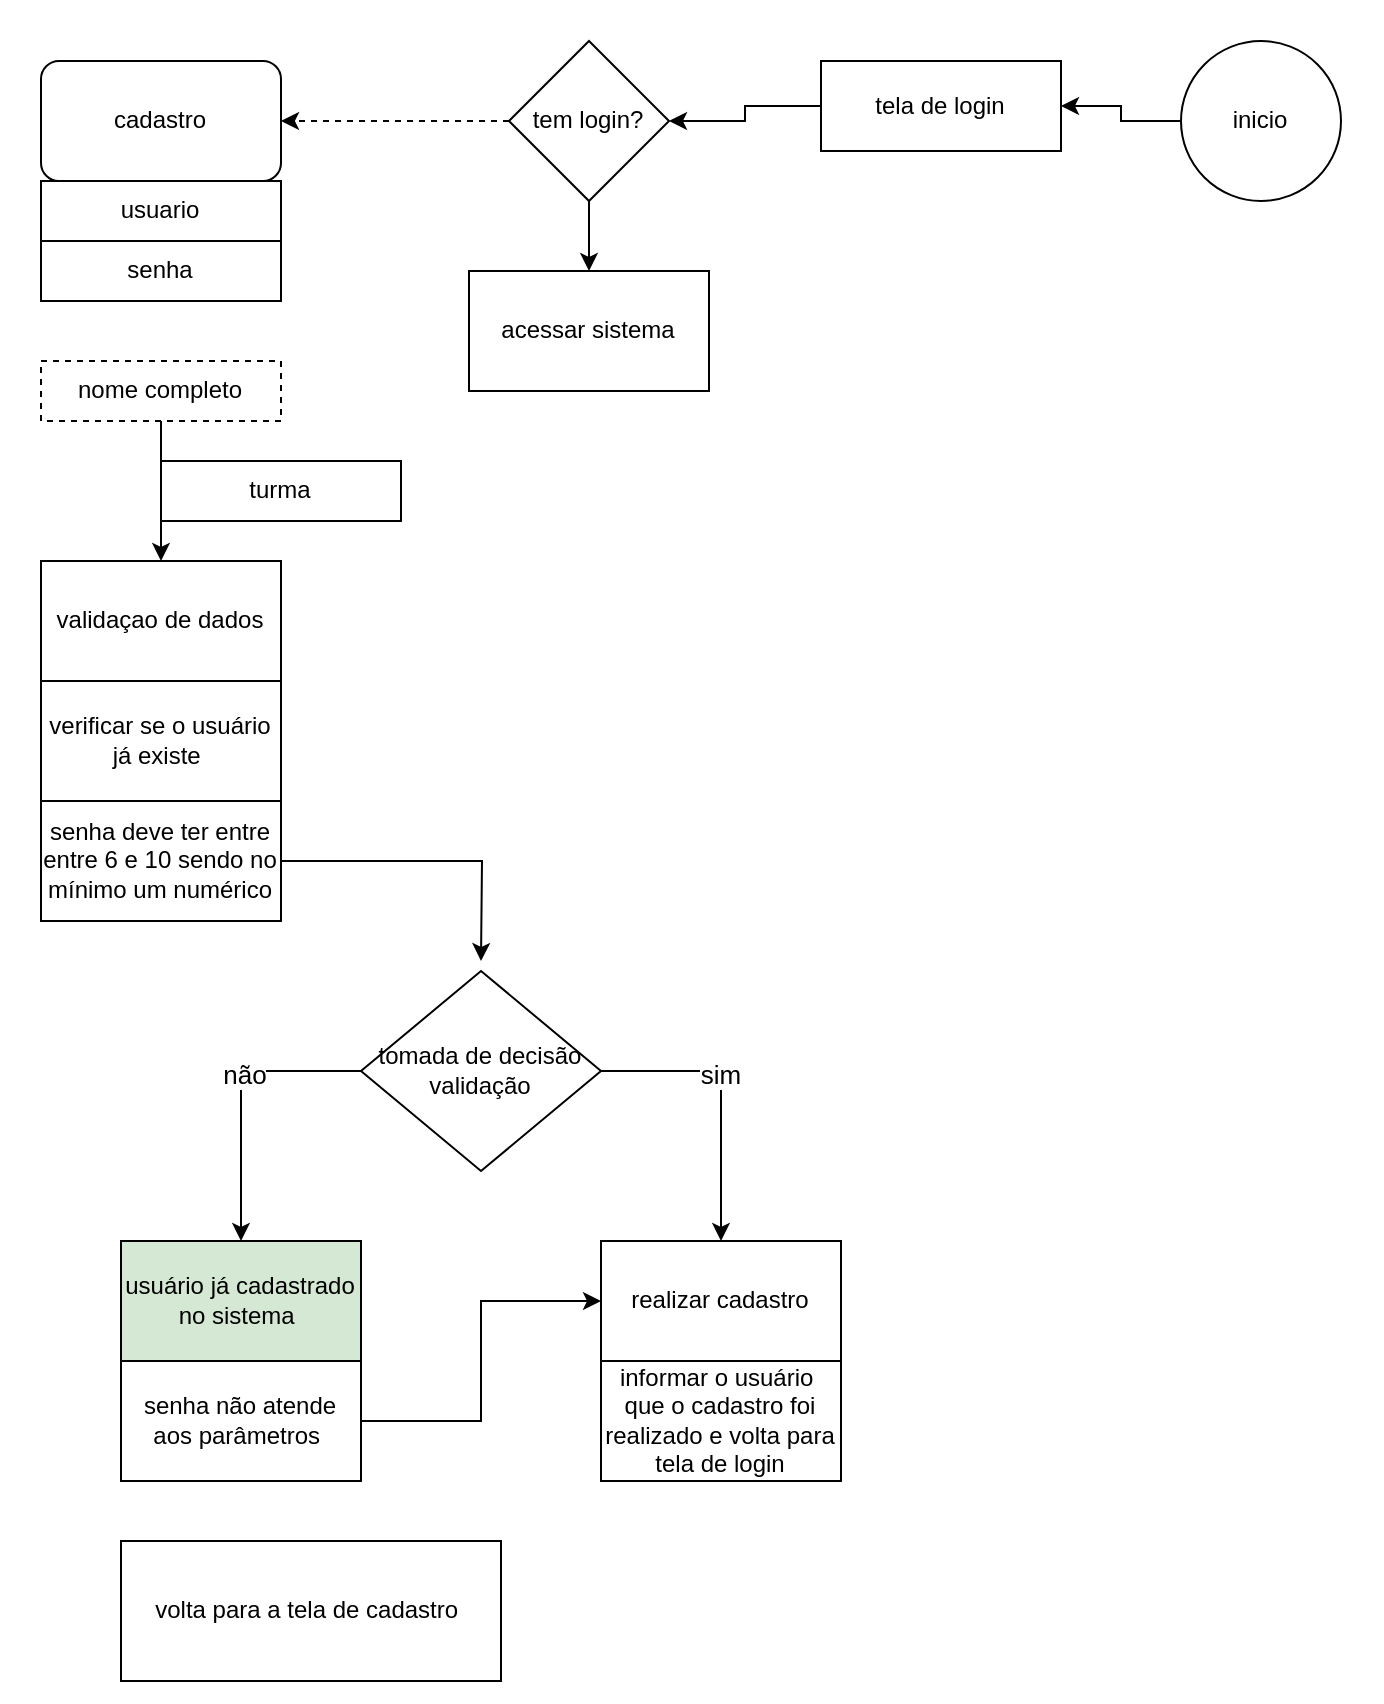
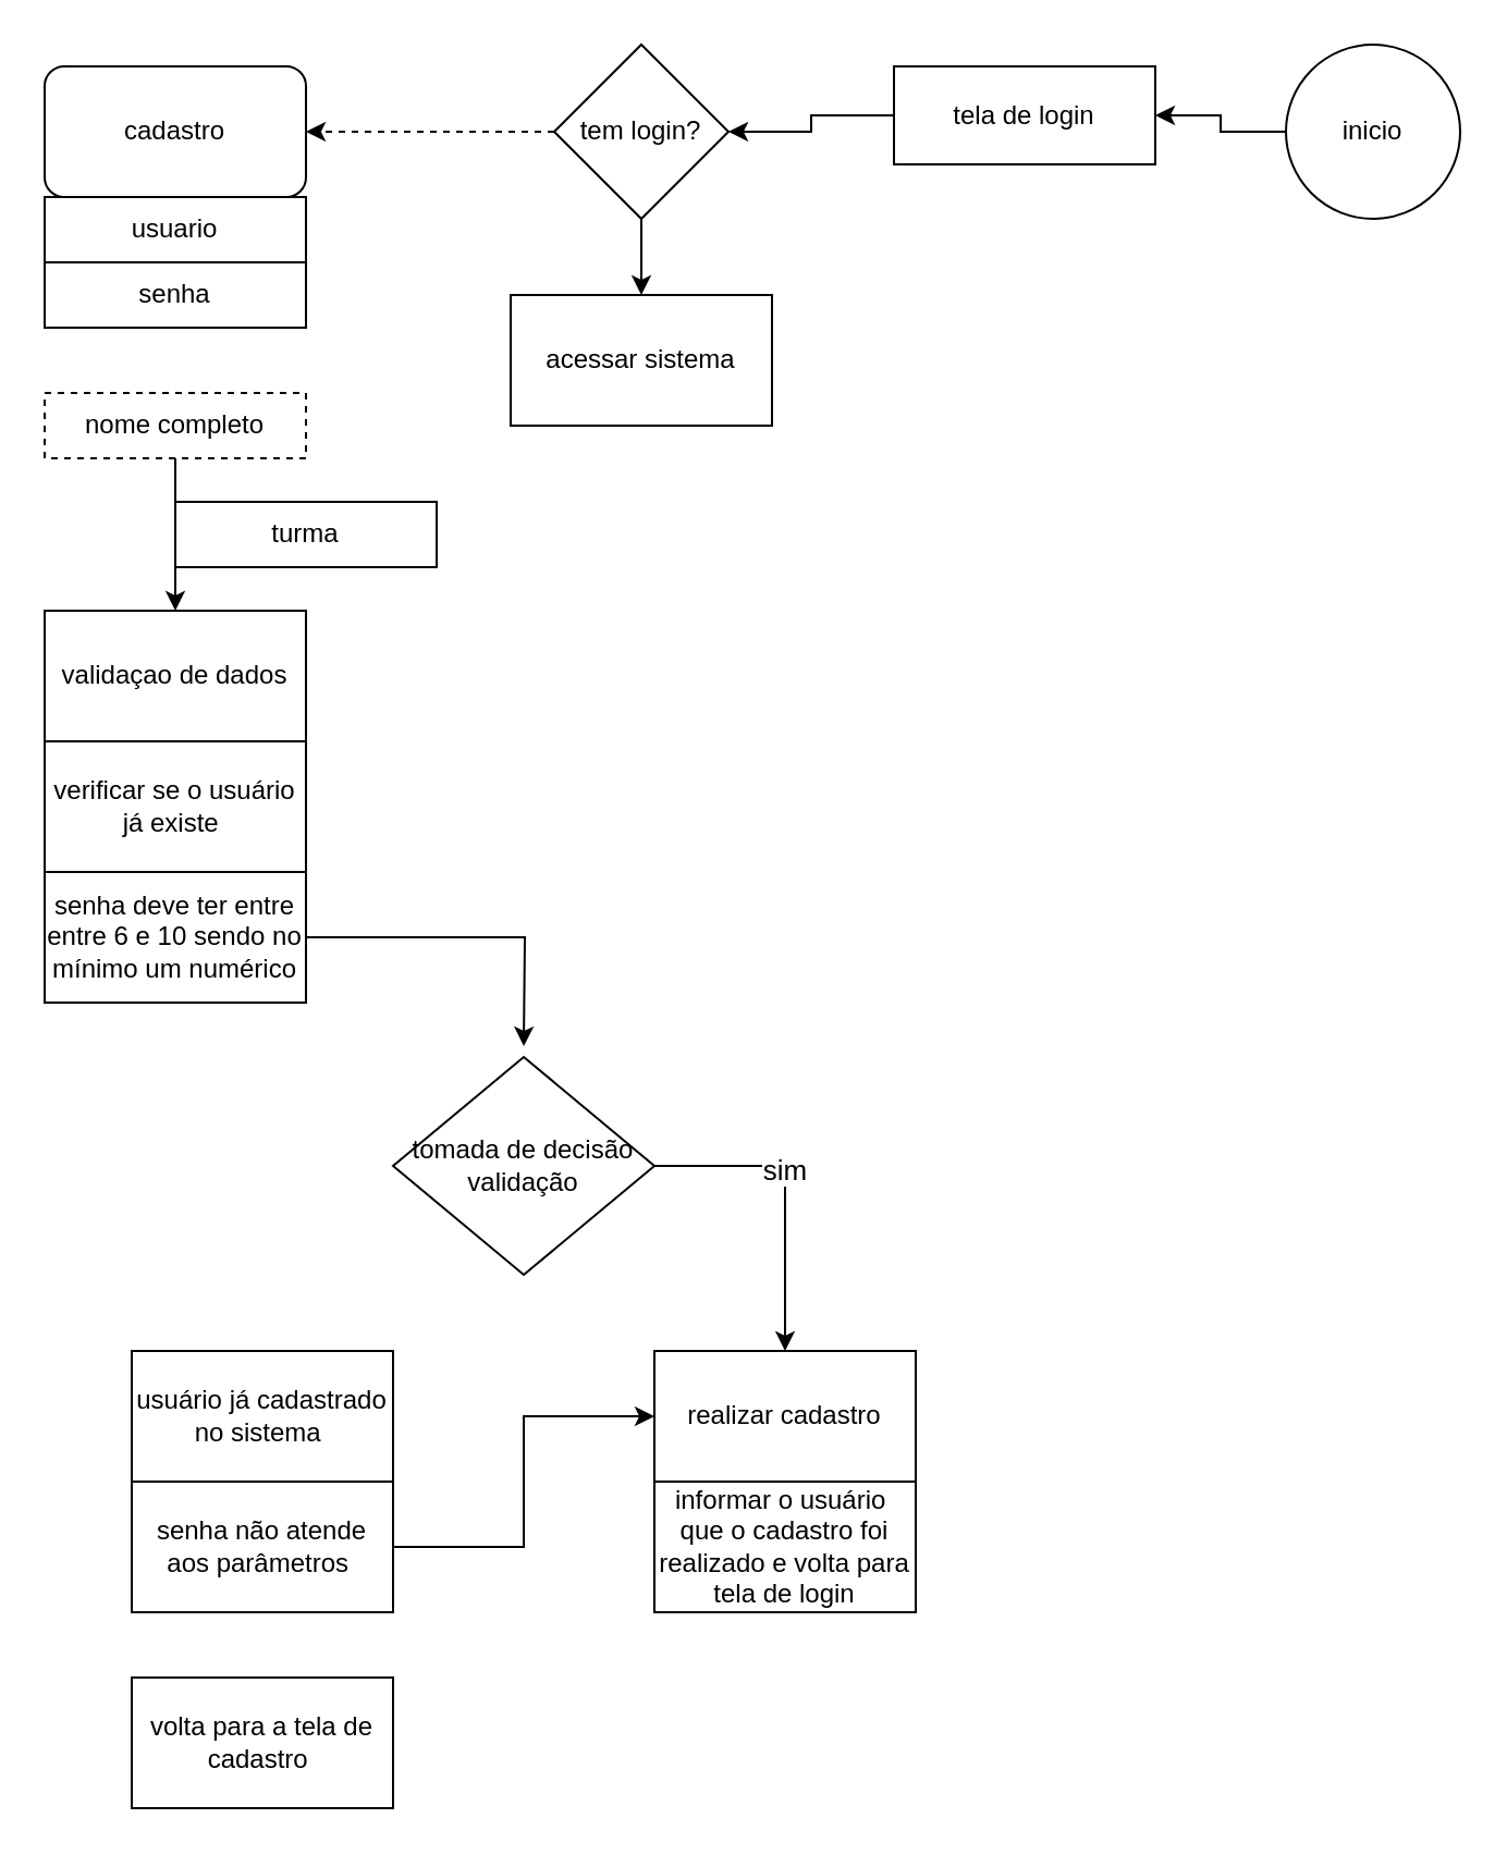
  <mxCell id="0" />
  <mxCell id="1" parent="0" />
  <mxCell id="2" style="edgeStyle=orthogonalEdgeStyle;rounded=0;orthogonalLoop=1;jettySize=auto;html=1;exitX=0;exitY=0.5;exitDx=0;exitDy=0;entryX=1;entryY=0.5;entryDx=0;entryDy=0;" edge="1" parent="1" source="3" target="21"><mxGeometry relative="1" as="geometry" /></mxCell>
  <mxCell id="3" value="inicio" style="ellipse;whiteSpace=wrap;html=1;aspect=fixed;" vertex="1" parent="1"><mxGeometry x="590" y="20" width="80" height="80" as="geometry" /></mxCell>
  <mxCell id="4" style="edgeStyle=orthogonalEdgeStyle;rounded=0;orthogonalLoop=1;jettySize=auto;html=1;exitX=0.5;exitY=1;exitDx=0;exitDy=0;entryX=0.5;entryY=0;entryDx=0;entryDy=0;" edge="1" parent="1" source="5" target="17"><mxGeometry relative="1" as="geometry" /></mxCell>
  <mxCell id="5" value="nome completo" style="rounded=0;whiteSpace=wrap;html=1;dashed=1;" vertex="1" parent="1"><mxGeometry x="20" y="180" width="120" height="30" as="geometry" /></mxCell>
  <mxCell id="6" value="usuario" style="rounded=0;whiteSpace=wrap;html=1;" vertex="1" parent="1"><mxGeometry x="20" y="90" width="120" height="30" as="geometry" /></mxCell>
  <mxCell id="7" value="senha" style="rounded=0;whiteSpace=wrap;html=1;" vertex="1" parent="1"><mxGeometry x="20" y="120" width="120" height="30" as="geometry" /></mxCell>
  <mxCell id="8" value="turma" style="rounded=0;whiteSpace=wrap;html=1;" vertex="1" parent="1"><mxGeometry x="80" y="230" width="120" height="30" as="geometry" /></mxCell>
  <mxCell id="9" style="edgeStyle=orthogonalEdgeStyle;rounded=0;orthogonalLoop=1;jettySize=auto;html=1;exitX=0.5;exitY=1;exitDx=0;exitDy=0;" edge="1" parent="1" source="5" target="5"><mxGeometry relative="1" as="geometry" /></mxCell>
  <mxCell id="10" value="cadastro" style="rounded=1;whiteSpace=wrap;html=1;" vertex="1" parent="1"><mxGeometry x="20" y="30" width="120" height="60" as="geometry" /></mxCell>
  <mxCell id="11" style="edgeStyle=orthogonalEdgeStyle;rounded=0;orthogonalLoop=1;jettySize=auto;html=1;exitX=1;exitY=0.5;exitDx=0;exitDy=0;entryX=0.5;entryY=0;entryDx=0;entryDy=0;" edge="1" parent="1" source="13" target="18"><mxGeometry relative="1" as="geometry" /></mxCell>
  <mxCell id="12" value="&lt;font style=&quot;font-size: 13px;&quot;&gt;sim&lt;/font&gt;" style="edgeLabel;html=1;align=center;verticalAlign=middle;resizable=0;points=[];" vertex="1" connectable="0" parent="11"><mxGeometry x="-0.159" y="-1" relative="1" as="geometry"><mxPoint as="offset" /></mxGeometry></mxCell>
  <mxCell id="13" value="tomada de decisão&lt;div&gt;validação&lt;/div&gt;" style="rhombus;whiteSpace=wrap;html=1;" vertex="1" parent="1"><mxGeometry x="180" y="485" width="120" height="100" as="geometry" /></mxCell>
  <mxCell id="14" value="verificar se o usuário já existe&amp;nbsp;" style="rounded=0;whiteSpace=wrap;html=1;" vertex="1" parent="1"><mxGeometry x="20" y="340" width="120" height="60" as="geometry" /></mxCell>
  <mxCell id="15" style="edgeStyle=orthogonalEdgeStyle;rounded=0;orthogonalLoop=1;jettySize=auto;html=1;exitX=1;exitY=0.5;exitDx=0;exitDy=0;" edge="1" parent="1" source="16"><mxGeometry relative="1" as="geometry"><mxPoint x="240" y="480" as="targetPoint" /></mxGeometry></mxCell>
  <mxCell id="16" value="senha deve ter entre entre 6 e 10 sendo no mínimo um numérico" style="rounded=0;whiteSpace=wrap;html=1;" vertex="1" parent="1"><mxGeometry x="20" y="400" width="120" height="60" as="geometry" /></mxCell>
  <mxCell id="17" value="validaçao de dados" style="rounded=0;whiteSpace=wrap;html=1;" vertex="1" parent="1"><mxGeometry x="20" y="280" width="120" height="60" as="geometry" /></mxCell>
  <mxCell id="18" value="realizar cadastro" style="rounded=0;whiteSpace=wrap;html=1;" vertex="1" parent="1"><mxGeometry x="300" y="620" width="120" height="60" as="geometry" /></mxCell>
  <mxCell id="19" value="informar o usuário&amp;nbsp;&lt;div&gt;que o cadastro foi realizado e volta para tela de login&lt;/div&gt;" style="rounded=0;whiteSpace=wrap;html=1;" vertex="1" parent="1"><mxGeometry x="300" y="680" width="120" height="60" as="geometry" /></mxCell>
  <mxCell id="20" value="" style="edgeStyle=orthogonalEdgeStyle;rounded=0;orthogonalLoop=1;jettySize=auto;html=1;" edge="1" parent="1" source="21" target="24"><mxGeometry relative="1" as="geometry" /></mxCell>
  <mxCell id="21" value="tela de login" style="rounded=0;whiteSpace=wrap;html=1;" vertex="1" parent="1"><mxGeometry x="410" y="30" width="120" height="45" as="geometry" /></mxCell>
  <mxCell id="22" value="" style="edgeStyle=orthogonalEdgeStyle;rounded=0;orthogonalLoop=1;jettySize=auto;html=1;" edge="1" parent="1" source="24" target="25"><mxGeometry relative="1" as="geometry" /></mxCell>
  <mxCell id="23" style="edgeStyle=orthogonalEdgeStyle;rounded=0;orthogonalLoop=1;jettySize=auto;html=1;exitX=0;exitY=0.5;exitDx=0;exitDy=0;entryX=1;entryY=0.5;entryDx=0;entryDy=0;dashed=1;" edge="1" parent="1" source="24" target="10"><mxGeometry relative="1" as="geometry" /></mxCell>
  <mxCell id="24" value="tem login?" style="rhombus;whiteSpace=wrap;html=1;rounded=0;" vertex="1" parent="1"><mxGeometry x="254" y="20" width="80" height="80" as="geometry" /></mxCell>
  <mxCell id="25" value="acessar sistema" style="whiteSpace=wrap;html=1;rounded=0;" vertex="1" parent="1"><mxGeometry x="234" y="135" width="120" height="60" as="geometry" /></mxCell>
- <mxCell id="26" value="" style="edgeStyle=orthogonalEdgeStyle;rounded=0;orthogonalLoop=1;jettySize=auto;html=1;exitX=0;exitY=0.5;exitDx=0;exitDy=0;entryX=0.5;entryY=0;entryDx=0;entryDy=0;" edge="1" parent="1" source="13" target="29"><mxGeometry relative="1" as="geometry"><mxPoint x="180" y="535" as="sourcePoint" /><mxPoint x="120" y="680" as="targetPoint" /></mxGeometry></mxCell>
- <mxCell id="27" value="&lt;font style=&quot;font-size: 13px;&quot;&gt;não&lt;/font&gt;" style="edgeLabel;html=1;align=center;verticalAlign=middle;resizable=0;points=[];" vertex="1" connectable="0" parent="26"><mxGeometry x="-0.192" y="1" relative="1" as="geometry"><mxPoint as="offset" /></mxGeometry></mxCell>
  <mxCell id="28" value="" style="edgeStyle=orthogonalEdgeStyle;rounded=0;orthogonalLoop=1;jettySize=auto;html=1;" edge="1" parent="1" source="29" target="31"><mxGeometry relative="1" as="geometry" /></mxCell>
- <mxCell id="29" value="usuário já cadastrado&lt;div&gt;no sistema&amp;nbsp;&lt;/div&gt;" style="rounded=0;whiteSpace=wrap;html=1;fillColor=#d5e8d4;" vertex="1" parent="1"><mxGeometry x="60" y="620" width="120" height="60" as="geometry" /></mxCell>
+ <mxCell id="29" value="usuário já cadastrado&lt;div&gt;no sistema&amp;nbsp;&lt;/div&gt;" style="rounded=0;whiteSpace=wrap;html=1;" vertex="1" parent="1"><mxGeometry x="60" y="620" width="120" height="60" as="geometry" /></mxCell>
  <mxCell id="30" value="" style="edgeStyle=orthogonalEdgeStyle;rounded=0;orthogonalLoop=1;jettySize=auto;html=1;" edge="1" parent="1" source="31" target="18"><mxGeometry relative="1" as="geometry" /></mxCell>
  <mxCell id="31" value="senha não atende aos parâmetros&amp;nbsp;" style="whiteSpace=wrap;html=1;rounded=0;" vertex="1" parent="1"><mxGeometry x="60" y="680" width="120" height="60" as="geometry" /></mxCell>
- <mxCell id="32" value="volta para a tela de cadastro&amp;nbsp;" style="whiteSpace=wrap;html=1;rounded=0;" vertex="1" parent="1"><mxGeometry x="60" y="770" width="190" height="70" as="geometry" /></mxCell>
+ <mxCell id="32" value="volta para a tela de cadastro&amp;nbsp;" style="whiteSpace=wrap;html=1;rounded=0;" vertex="1" parent="1"><mxGeometry x="60" y="770" width="120" height="60" as="geometry" /></mxCell>
